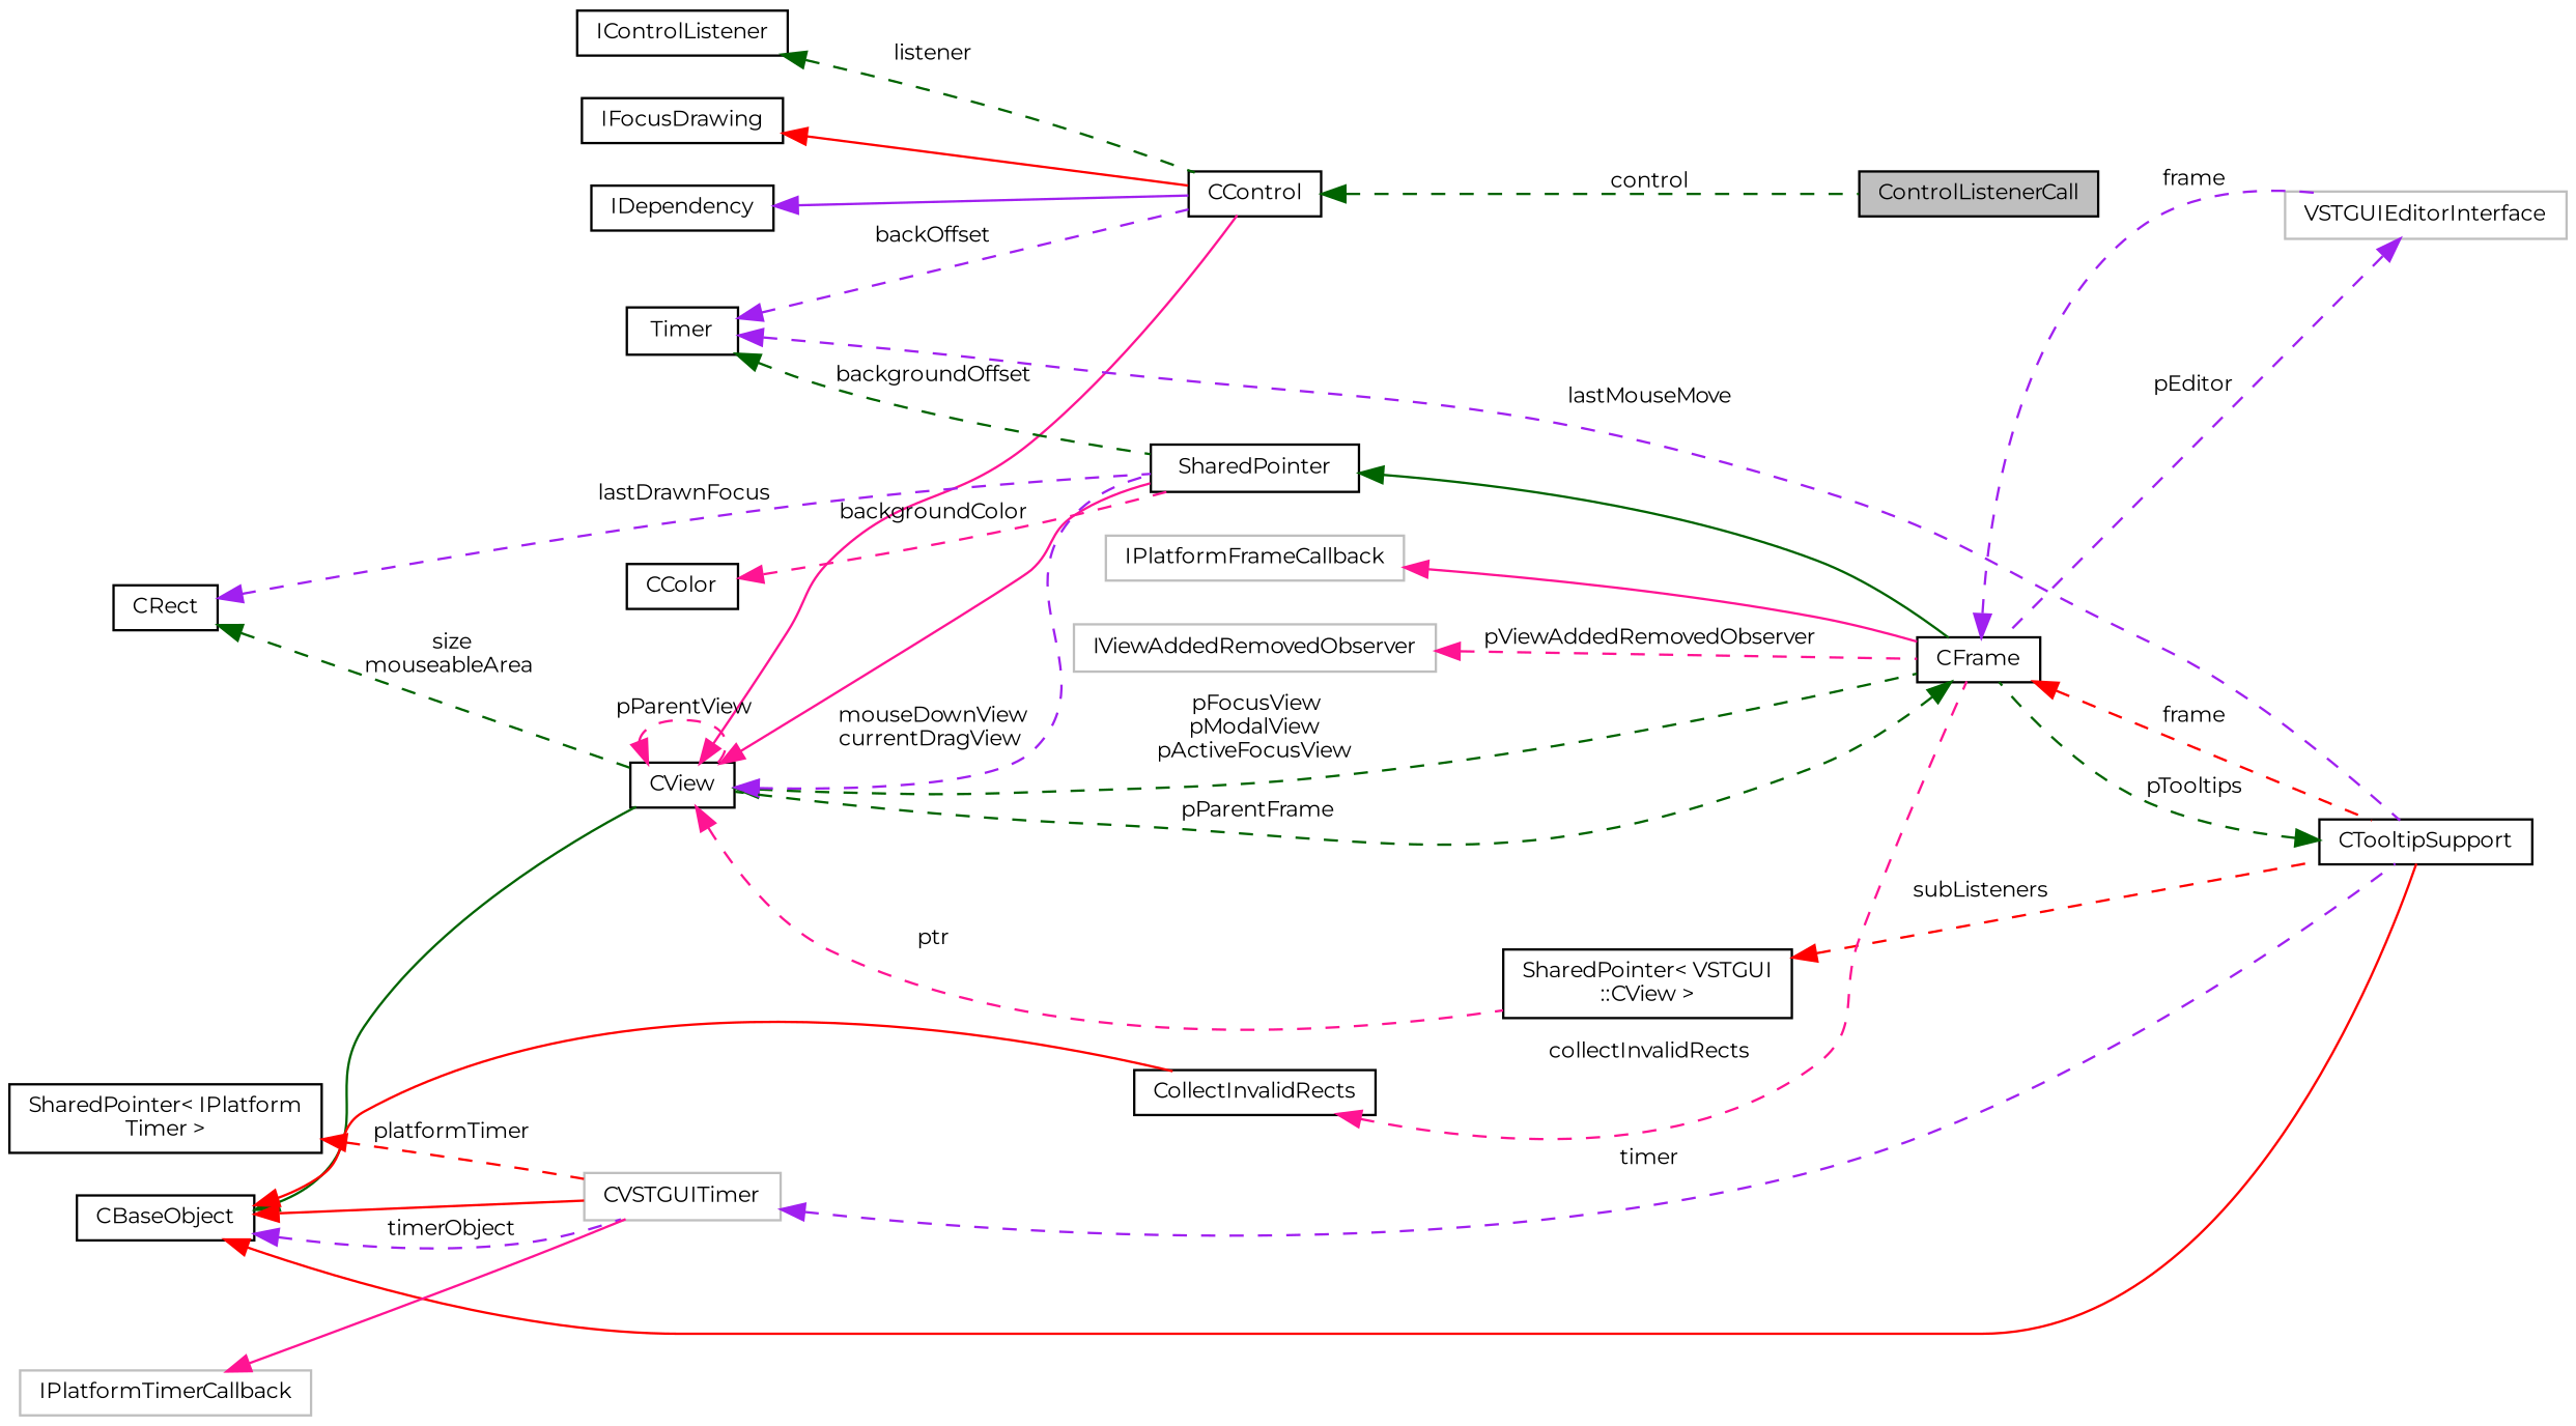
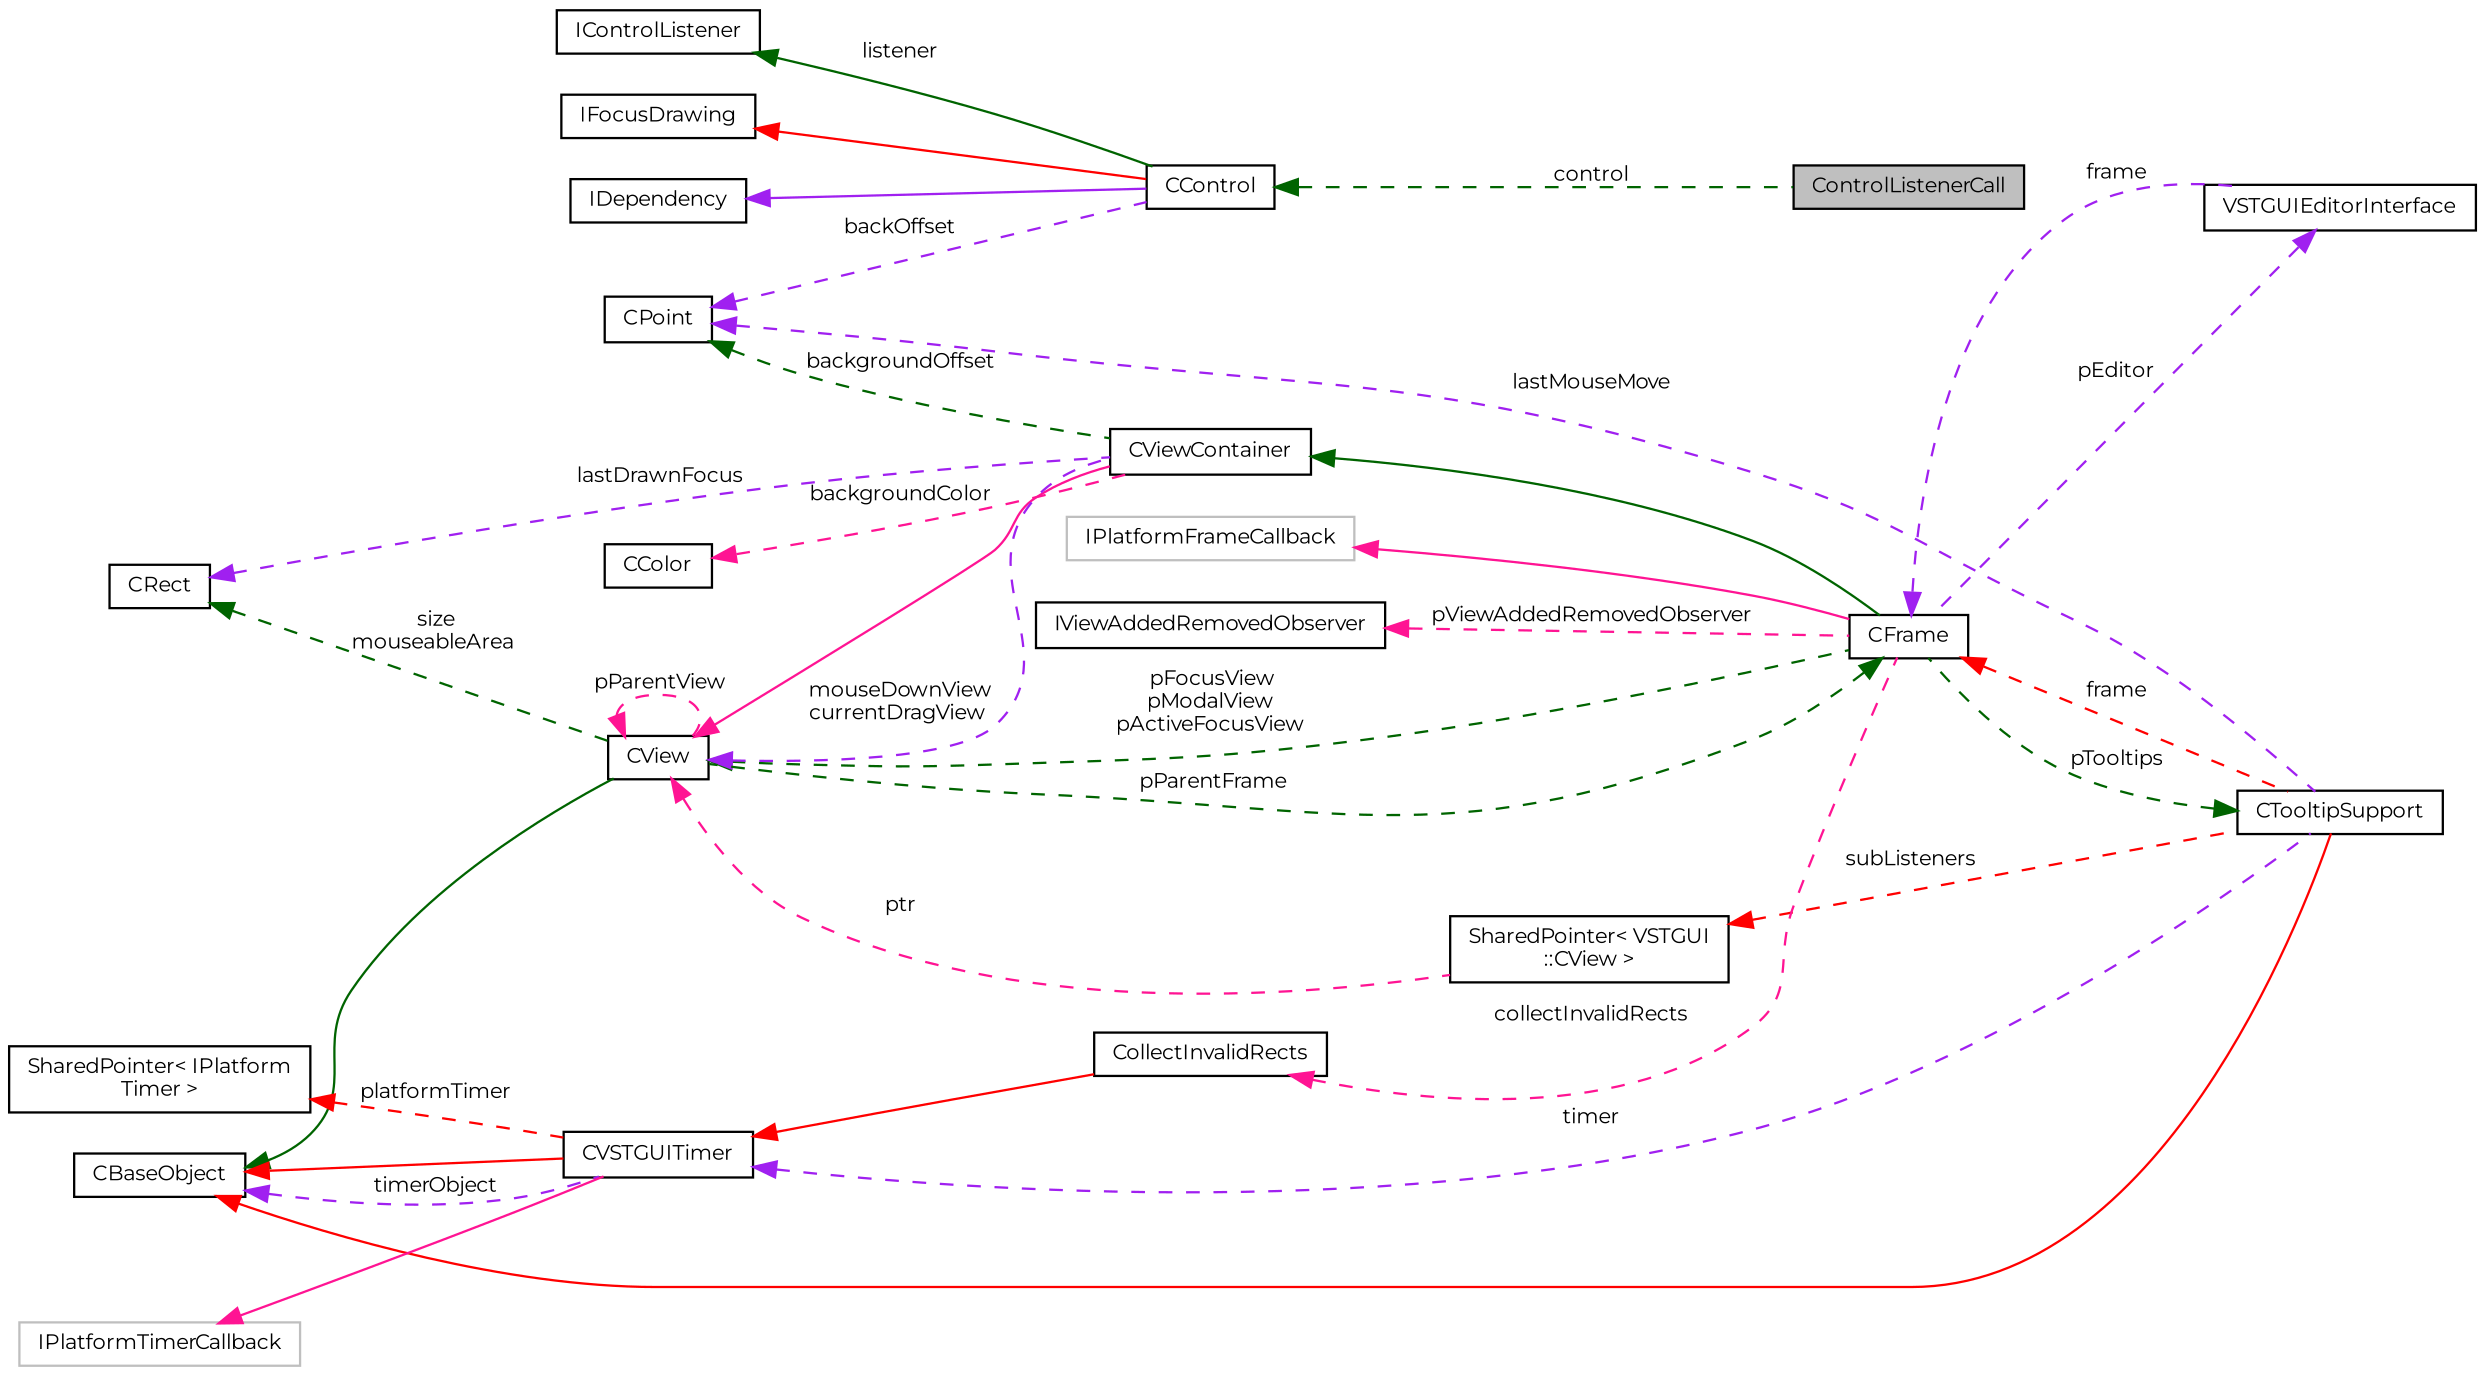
  digraph {
    fontname=Montserrat
    rankdir=LR
    node [color=black fontname=Montserrat fontsize=9 shape=record]
    edge [color=darkgreen dir=back fontname=Montserrat fontsize=9 labelfontname=Arial labelfontsize=9 style=dashed]
    n1 [fillcolor=grey75 fontcolor=black height=0.2 label=ControlListenerCall style=filled width=0.4]
    n2 [height=0.2 label=CControl width=0.4]
    n3 [height=0.2 label=CView width=0.4]
    n4 [height=0.2 label=CFrame width=0.4]
-   n5 [height=0.2 label=SharedPointer width=0.4]
+   n5 [height=0.2 label=CViewContainer width=0.4]
    n6 [height=0.2 label="SharedPointer\< VSTGUI\l::CView \>" width=0.4]
    n7 [height=0.2 label=CTooltipSupport width=0.4]
-   n8 [color=grey75 height=0.2 label=VSTGUIEditorInterface width=0.4]
+   n8 [height=0.2 label=VSTGUIEditorInterface width=0.4]
    n9 [height=0.2 label=CBaseObject width=0.4]
    n10 [height=0.2 label=CollectInvalidRects width=0.4]
-   n11 [color=grey75 height=0.2 label=CVSTGUITimer width=0.4]
-   n12 [height=0.2 label=Timer width=0.4]
+   n11 [height=0.2 label=CVSTGUITimer width=0.4]
+   n12 [height=0.2 label=CPoint width=0.4]
    n13 [height=0.2 label=CColor width=0.4]
    n14 [height=0.2 label=CRect width=0.4]
    n15 [color=grey75 height=0.2 label=IPlatformFrameCallback width=0.4]
-   n16 [color=grey75 height=0.2 label=IViewAddedRemovedObserver width=0.4]
+   n16 [height=0.2 label=IViewAddedRemovedObserver width=0.4]
    n17 [color=grey75 height=0.2 label=IPlatformTimerCallback width=0.4]
    n18 [height=0.2 label="SharedPointer\< IPlatform\lTimer \>" width=0.4]
    n19 [height=0.2 label=IFocusDrawing width=0.4]
    n20 [height=0.2 label=IDependency width=0.4]
    n21 [height=0.2 label=IControlListener width=0.4]
    n2 -> n1 [label=" control"]
-   n3 -> n2 [color=deeppink style=solid]
    n3 -> n3 [color=deeppink label=" pParentView"]
    n3 -> n4 [label=" pFocusView\npModalView\npActiveFocusView"]
    n3 -> n5 [color=deeppink style=solid]
    n3 -> n5 [color=purple label=" mouseDownView\ncurrentDragView"]
    n3 -> n6 [color=deeppink label=" ptr"]
    n4 -> n3 [label=" pParentFrame"]
    n4 -> n7 [color=red label=" frame"]
    n4 -> n8 [color=purple label=" frame"]
    n5 -> n4 [style=solid]
    n6 -> n7 [color=red label=" subListeners"]
    n7 -> n4 [label=" pTooltips"]
    n8 -> n4 [color=purple label=" pEditor"]
    n9 -> n3 [style=solid]
    n9 -> n7 [color=red style=solid]
-   n9 -> n10 [color=red style=solid]
+   n11 -> n10 [color=red style=solid]
    n9 -> n11 [color=red style=solid]
    n9 -> n11 [color=purple label=" timerObject"]
    n10 -> n4 [color=deeppink label=" collectInvalidRects"]
    n11 -> n7 [color=purple label=" timer"]
    n12 -> n2 [color=purple label=" backOffset"]
    n12 -> n5 [label=" backgroundOffset"]
    n12 -> n7 [color=purple label=" lastMouseMove"]
    n13 -> n5 [color=deeppink label=" backgroundColor"]
    n14 -> n3 [label=" size\nmouseableArea"]
    n14 -> n5 [color=purple label=" lastDrawnFocus"]
    n15 -> n4 [color=deeppink style=solid]
    n16 -> n4 [color=deeppink label=" pViewAddedRemovedObserver"]
    n17 -> n11 [color=deeppink style=solid]
    n18 -> n11 [color=red label=" platformTimer"]
    n19 -> n2 [color=red style=solid]
    n20 -> n2 [color=purple style=solid]
-   n21 -> n2 [label=" listener"]
+   n21 -> n2 [label=" listener" style=solid]
  }
